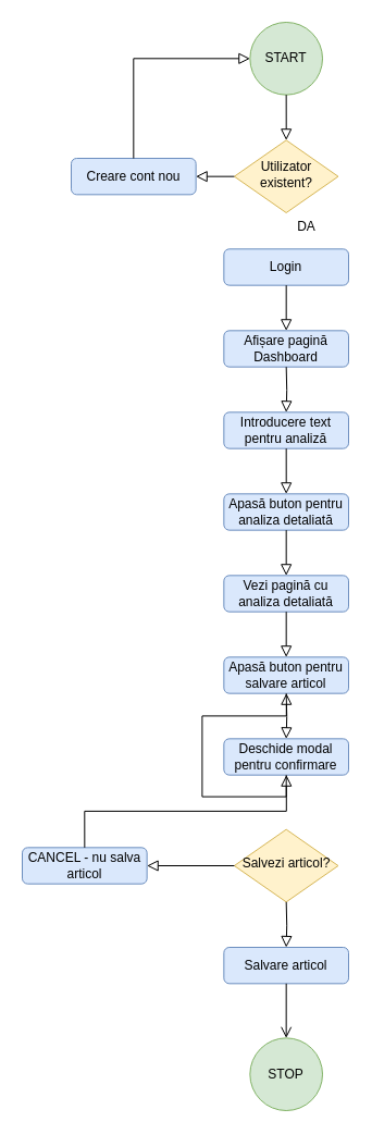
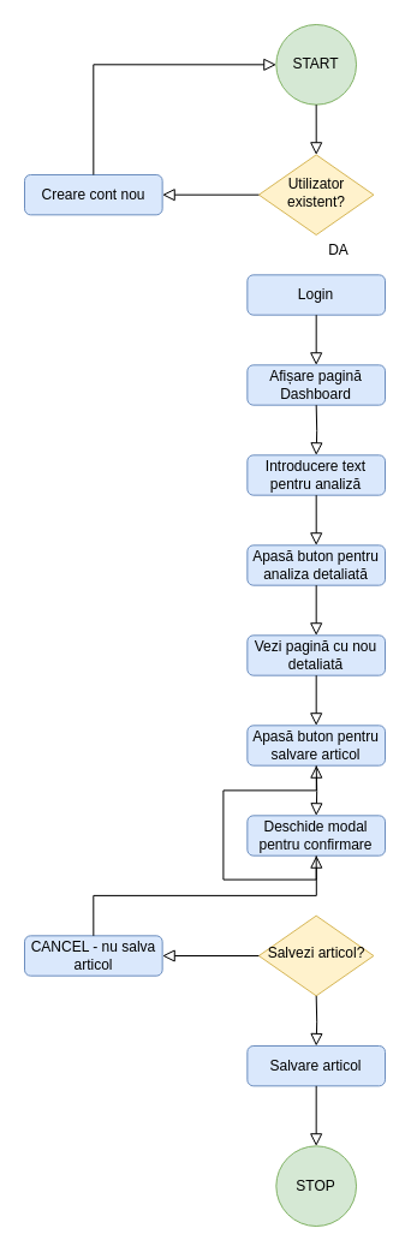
  <mxCell id="0" />
  <mxCell id="1" parent="0" />
  <mxCell id="2" value="" style="group" vertex="1" connectable="0" parent="1"><mxGeometry x="20" y="20" width="300" height="1000" as="geometry" /></mxCell>
  <mxCell id="3" value="Login" style="rounded=1;whiteSpace=wrap;html=1;fontSize=12;glass=0;strokeWidth=1;shadow=0;fillColor=#dae8fc;strokeColor=#6c8ebf;" parent="2" vertex="1"><mxGeometry x="185.35" y="208.333" width="114.65" height="33.333" as="geometry" /></mxCell>
  <mxCell id="4" value="START" style="ellipse;whiteSpace=wrap;html=1;aspect=fixed;fillColor=#d5e8d4;strokeColor=#82b366;" vertex="1" parent="2"><mxGeometry x="209.339" width="66.667" height="66.667" as="geometry" /></mxCell>
  <mxCell id="5" value="" style="rounded=0;html=1;jettySize=auto;orthogonalLoop=1;fontSize=11;endArrow=block;endFill=0;endSize=8;strokeWidth=1;shadow=0;labelBackgroundColor=none;edgeStyle=orthogonalEdgeStyle;exitX=0.5;exitY=1;exitDx=0;exitDy=0;" edge="1" parent="2" source="4"><mxGeometry relative="1" as="geometry"><mxPoint x="191.083" y="216.667" as="sourcePoint" /><mxPoint x="242.675" y="108.333" as="targetPoint" /></mxGeometry></mxCell>
  <mxCell id="6" value="Afișare pagină Dashboard" style="rounded=1;whiteSpace=wrap;html=1;fontSize=12;glass=0;strokeWidth=1;shadow=0;fillColor=#dae8fc;strokeColor=#6c8ebf;" vertex="1" parent="2"><mxGeometry x="185.35" y="283.333" width="114.65" height="33.333" as="geometry" /></mxCell>
  <mxCell id="7" value="" style="rounded=0;html=1;jettySize=auto;orthogonalLoop=1;fontSize=11;endArrow=block;endFill=0;endSize=8;strokeWidth=1;shadow=0;labelBackgroundColor=none;edgeStyle=orthogonalEdgeStyle;exitX=0.5;exitY=1;exitDx=0;exitDy=0;entryX=0.5;entryY=0;entryDx=0;entryDy=0;" edge="1" parent="2" source="3" target="6"><mxGeometry relative="1" as="geometry"><mxPoint x="237.946" y="258.333" as="sourcePoint" /><mxPoint x="242.675" y="283.333" as="targetPoint" /></mxGeometry></mxCell>
  <mxCell id="8" value="Utilizator existent?" style="rhombus;whiteSpace=wrap;html=1;shadow=0;fontFamily=Helvetica;fontSize=12;align=center;strokeWidth=1;spacing=6;spacingTop=-4;fillColor=#fff2cc;strokeColor=#d6b656;" vertex="1" parent="2"><mxGeometry x="194.904" y="108.333" width="95.541" height="66.667" as="geometry" /></mxCell>
  <mxCell id="9" value="DA" style="text;html=1;strokeColor=none;fillColor=none;align=center;verticalAlign=middle;whiteSpace=wrap;rounded=0;" vertex="1" parent="2"><mxGeometry x="233.121" y="175" width="57.325" height="25" as="geometry" /></mxCell>
  <mxCell id="10" value="STOP" style="ellipse;whiteSpace=wrap;html=1;aspect=fixed;fillColor=#d5e8d4;strokeColor=#82b366;" vertex="1" parent="2"><mxGeometry x="209.339" y="933.333" width="66.667" height="66.667" as="geometry" /></mxCell>
- <mxCell id="11" value="Creare cont nou" style="rounded=1;whiteSpace=wrap;html=1;fontSize=12;glass=0;strokeWidth=1;shadow=0;fillColor=#dae8fc;strokeColor=#6c8ebf;" vertex="1" parent="2"><mxGeometry x="45" y="125" width="114.65" height="33.333" as="geometry" /></mxCell>
+ <mxCell id="11" value="Creare cont nou" style="rounded=1;whiteSpace=wrap;html=1;fontSize=12;glass=0;strokeWidth=1;shadow=0;fillColor=#dae8fc;strokeColor=#6c8ebf;" vertex="1" parent="2"><mxGeometry y="125" width="114.65" height="33.333" as="geometry" /></mxCell>
  <mxCell id="12" value="" style="rounded=0;html=1;jettySize=auto;orthogonalLoop=1;fontSize=11;endArrow=block;endFill=0;endSize=8;strokeWidth=1;shadow=0;labelBackgroundColor=none;edgeStyle=orthogonalEdgeStyle;exitX=0;exitY=0.5;exitDx=0;exitDy=0;entryX=1;entryY=0.5;entryDx=0;entryDy=0;" edge="1" parent="2" source="8" target="11"><mxGeometry relative="1" as="geometry"><mxPoint x="252.229" y="250" as="sourcePoint" /><mxPoint x="252.229" y="291.667" as="targetPoint" /></mxGeometry></mxCell>
  <mxCell id="13" value="" style="rounded=0;html=1;jettySize=auto;orthogonalLoop=1;fontSize=11;endArrow=block;endFill=0;endSize=8;strokeWidth=1;shadow=0;labelBackgroundColor=none;edgeStyle=orthogonalEdgeStyle;exitX=0.5;exitY=0;exitDx=0;exitDy=0;entryX=0;entryY=0.5;entryDx=0;entryDy=0;" edge="1" parent="2" source="11" target="4"><mxGeometry relative="1" as="geometry"><mxPoint x="204.459" y="150" as="sourcePoint" /><mxPoint x="124.204" y="150" as="targetPoint" /></mxGeometry></mxCell>
  <mxCell id="14" value="Introducere text pentru analiză" style="rounded=1;whiteSpace=wrap;html=1;fontSize=12;glass=0;strokeWidth=1;shadow=0;fillColor=#dae8fc;strokeColor=#6c8ebf;" vertex="1" parent="2"><mxGeometry x="185.35" y="358.333" width="114.65" height="33.333" as="geometry" /></mxCell>
  <mxCell id="15" value="" style="rounded=0;html=1;jettySize=auto;orthogonalLoop=1;fontSize=11;endArrow=block;endFill=0;endSize=8;strokeWidth=1;shadow=0;labelBackgroundColor=none;edgeStyle=orthogonalEdgeStyle;exitX=0.5;exitY=1;exitDx=0;exitDy=0;entryX=0.5;entryY=0;entryDx=0;entryDy=0;" edge="1" parent="2" target="14"><mxGeometry relative="1" as="geometry"><mxPoint x="242.675" y="316.667" as="sourcePoint" /><mxPoint x="242.675" y="358.333" as="targetPoint" /></mxGeometry></mxCell>
  <mxCell id="16" value="Apasă buton pentru analiza detaliată" style="rounded=1;whiteSpace=wrap;html=1;fontSize=12;glass=0;strokeWidth=1;shadow=0;fillColor=#dae8fc;strokeColor=#6c8ebf;" vertex="1" parent="2"><mxGeometry x="185.35" y="433.333" width="114.65" height="33.333" as="geometry" /></mxCell>
  <mxCell id="17" value="" style="rounded=0;html=1;jettySize=auto;orthogonalLoop=1;fontSize=11;endArrow=block;endFill=0;endSize=8;strokeWidth=1;shadow=0;labelBackgroundColor=none;edgeStyle=orthogonalEdgeStyle;exitX=0.5;exitY=1;exitDx=0;exitDy=0;entryX=0.5;entryY=0;entryDx=0;entryDy=0;" edge="1" parent="2"><mxGeometry relative="1" as="geometry"><mxPoint x="242.675" y="466.667" as="sourcePoint" /><mxPoint x="242.675" y="508.333" as="targetPoint" /></mxGeometry></mxCell>
  <mxCell id="18" value="" style="rounded=0;html=1;jettySize=auto;orthogonalLoop=1;fontSize=11;endArrow=block;endFill=0;endSize=8;strokeWidth=1;shadow=0;labelBackgroundColor=none;edgeStyle=orthogonalEdgeStyle;exitX=0.5;exitY=1;exitDx=0;exitDy=0;" edge="1" parent="2" source="14"><mxGeometry relative="1" as="geometry"><mxPoint x="252.229" y="475" as="sourcePoint" /><mxPoint x="242.675" y="433.333" as="targetPoint" /></mxGeometry></mxCell>
  <mxCell id="19" value="Apasă buton pentru salvare articol" style="rounded=1;whiteSpace=wrap;html=1;fontSize=12;glass=0;strokeWidth=1;shadow=0;fillColor=#dae8fc;strokeColor=#6c8ebf;" vertex="1" parent="2"><mxGeometry x="185.35" y="583.333" width="114.65" height="33.333" as="geometry" /></mxCell>
  <mxCell id="20" value="Deschide modal pentru confirmare" style="rounded=1;whiteSpace=wrap;html=1;fontSize=12;glass=0;strokeWidth=1;shadow=0;fillColor=#dae8fc;strokeColor=#6c8ebf;" vertex="1" parent="2"><mxGeometry x="185.35" y="658.333" width="114.65" height="33.333" as="geometry" /></mxCell>
  <mxCell id="21" value="" style="rounded=0;html=1;jettySize=auto;orthogonalLoop=1;fontSize=11;endArrow=block;endFill=0;endSize=8;strokeWidth=1;shadow=0;labelBackgroundColor=none;edgeStyle=orthogonalEdgeStyle;exitX=0.5;exitY=1;exitDx=0;exitDy=0;entryX=0.5;entryY=0;entryDx=0;entryDy=0;" edge="1" parent="2" target="20"><mxGeometry relative="1" as="geometry"><mxPoint x="242.675" y="616.667" as="sourcePoint" /><mxPoint x="242.675" y="658.333" as="targetPoint" /></mxGeometry></mxCell>
  <mxCell id="22" value="Salvezi articol?" style="rhombus;whiteSpace=wrap;html=1;shadow=0;fontFamily=Helvetica;fontSize=12;align=center;strokeWidth=1;spacing=6;spacingTop=-4;fillColor=#fff2cc;strokeColor=#d6b656;" vertex="1" parent="2"><mxGeometry x="194.904" y="741.667" width="95.541" height="66.667" as="geometry" /></mxCell>
  <mxCell id="23" value="" style="rounded=0;html=1;jettySize=auto;orthogonalLoop=1;fontSize=11;endArrow=block;endFill=0;endSize=8;strokeWidth=1;shadow=0;labelBackgroundColor=none;edgeStyle=orthogonalEdgeStyle;exitX=0.5;exitY=1;exitDx=0;exitDy=0;" edge="1" parent="2" source="20" target="19"><mxGeometry relative="1" as="geometry"><mxPoint x="252.229" y="625" as="sourcePoint" /><mxPoint x="252.229" y="666.667" as="targetPoint" /></mxGeometry></mxCell>
- <mxCell id="24" value="Vezi pagină cu analiza detaliată" style="rounded=1;whiteSpace=wrap;html=1;fontSize=12;glass=0;strokeWidth=1;shadow=0;fillColor=#dae8fc;strokeColor=#6c8ebf;" vertex="1" parent="2"><mxGeometry x="185.35" y="508.333" width="114.65" height="33.333" as="geometry" /></mxCell>
+ <mxCell id="24" value="Vezi pagină cu nou detaliată" style="rounded=1;whiteSpace=wrap;html=1;fontSize=12;glass=0;strokeWidth=1;shadow=0;fillColor=#dae8fc;strokeColor=#6c8ebf;" vertex="1" parent="2"><mxGeometry x="185.35" y="508.333" width="114.65" height="33.333" as="geometry" /></mxCell>
  <mxCell id="25" value="" style="rounded=0;html=1;jettySize=auto;orthogonalLoop=1;fontSize=11;endArrow=block;endFill=0;endSize=8;strokeWidth=1;shadow=0;labelBackgroundColor=none;edgeStyle=orthogonalEdgeStyle;exitX=0.5;exitY=1;exitDx=0;exitDy=0;entryX=0.5;entryY=0;entryDx=0;entryDy=0;" edge="1" parent="2"><mxGeometry relative="1" as="geometry"><mxPoint x="242.675" y="541.667" as="sourcePoint" /><mxPoint x="242.675" y="583.333" as="targetPoint" /></mxGeometry></mxCell>
  <mxCell id="26" value="CANCEL - nu salva articol" style="rounded=1;whiteSpace=wrap;html=1;fontSize=12;glass=0;strokeWidth=1;shadow=0;fillColor=#dae8fc;strokeColor=#6c8ebf;" vertex="1" parent="2"><mxGeometry y="758.333" width="114.65" height="33.333" as="geometry" /></mxCell>
  <mxCell id="27" value="" style="rounded=0;html=1;jettySize=auto;orthogonalLoop=1;fontSize=11;endArrow=block;endFill=0;endSize=8;strokeWidth=1;shadow=0;labelBackgroundColor=none;edgeStyle=orthogonalEdgeStyle;entryX=1;entryY=0.5;entryDx=0;entryDy=0;exitX=0;exitY=0.5;exitDx=0;exitDy=0;" edge="1" parent="2" target="26" source="22"><mxGeometry relative="1" as="geometry"><mxPoint x="181.529" y="775" as="sourcePoint" /><mxPoint x="152.866" y="775" as="targetPoint" /></mxGeometry></mxCell>
  <mxCell id="28" value="" style="rounded=0;html=1;jettySize=auto;orthogonalLoop=1;fontSize=11;endArrow=block;endFill=0;endSize=8;strokeWidth=1;shadow=0;labelBackgroundColor=none;edgeStyle=orthogonalEdgeStyle;exitX=0.5;exitY=0;exitDx=0;exitDy=0;" edge="1" parent="2" source="26" target="20"><mxGeometry relative="1" as="geometry"><mxPoint x="166.242" y="775" as="sourcePoint" /><mxPoint x="166.242" y="658.333" as="targetPoint" /></mxGeometry></mxCell>
  <mxCell id="29" value="Salvare articol" style="rounded=1;whiteSpace=wrap;html=1;fontSize=12;glass=0;strokeWidth=1;shadow=0;fillColor=#dae8fc;strokeColor=#6c8ebf;" vertex="1" parent="2"><mxGeometry x="185.35" y="850" width="114.65" height="33.333" as="geometry" /></mxCell>
  <mxCell id="30" value="" style="rounded=0;html=1;jettySize=auto;orthogonalLoop=1;fontSize=11;endArrow=block;endFill=0;endSize=8;strokeWidth=1;shadow=0;labelBackgroundColor=none;edgeStyle=orthogonalEdgeStyle;exitX=0.5;exitY=1;exitDx=0;exitDy=0;entryX=0.5;entryY=0;entryDx=0;entryDy=0;" edge="1" parent="2" target="29"><mxGeometry relative="1" as="geometry"><mxPoint x="242.675" y="808.333" as="sourcePoint" /><mxPoint x="242.675" y="850" as="targetPoint" /></mxGeometry></mxCell>
- <mxCell id="31" value="" style="rounded=0;html=1;jettySize=auto;orthogonalLoop=1;fontSize=11;endArrow=open;endFill=0;endSize=8;strokeWidth=1;shadow=0;labelBackgroundColor=none;edgeStyle=orthogonalEdgeStyle;exitX=0.5;exitY=1;exitDx=0;exitDy=0;entryX=0.5;entryY=0;entryDx=0;entryDy=0;" edge="1" parent="2" source="29" target="10"><mxGeometry relative="1" as="geometry"><mxPoint x="252.229" y="816.667" as="sourcePoint" /><mxPoint x="252.229" y="858.333" as="targetPoint" /></mxGeometry></mxCell>
+ <mxCell id="31" value="" style="rounded=0;html=1;jettySize=auto;orthogonalLoop=1;fontSize=11;endArrow=block;endFill=0;endSize=8;strokeWidth=1;shadow=0;labelBackgroundColor=none;edgeStyle=orthogonalEdgeStyle;exitX=0.5;exitY=1;exitDx=0;exitDy=0;entryX=0.5;entryY=0;entryDx=0;entryDy=0;" edge="1" parent="2" source="29" target="10"><mxGeometry relative="1" as="geometry"><mxPoint x="252.229" y="816.667" as="sourcePoint" /><mxPoint x="252.229" y="858.333" as="targetPoint" /></mxGeometry></mxCell>
